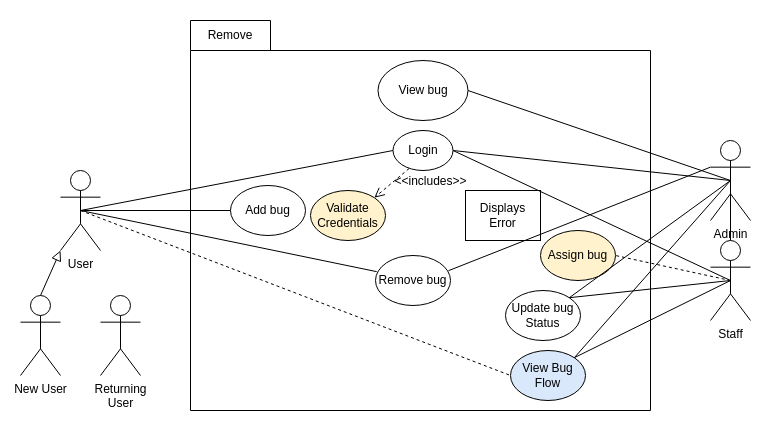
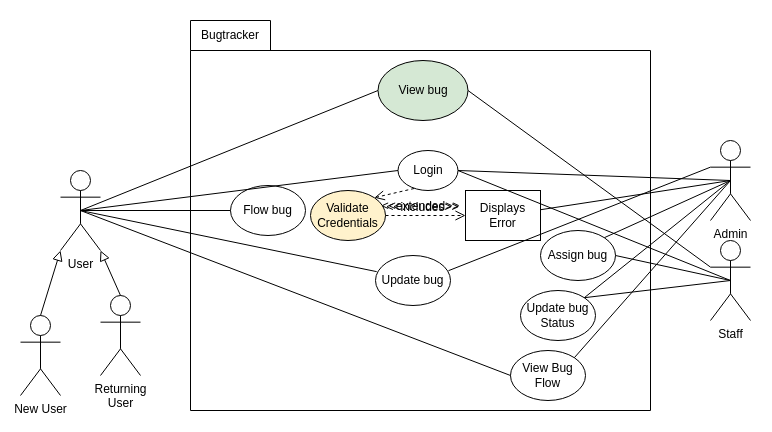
  <mxCell id="0" />
  <mxCell id="1" parent="0" />
  <mxCell id="2" value="" style="shape=folder;fontStyle=1;tabWidth=80;tabHeight=30;tabPosition=left;html=1;boundedLbl=1;" parent="1" vertex="1"><mxGeometry x="190" y="20" width="460" height="390" as="geometry" /></mxCell>
- <mxCell id="3" value="Remove" style="text;html=1;strokeColor=none;fillColor=none;align=center;verticalAlign=middle;whiteSpace=wrap;rounded=0;" parent="1" vertex="1"><mxGeometry x="190" y="20" width="80" height="30" as="geometry" /></mxCell>
+ <mxCell id="3" value="Bugtracker" style="text;html=1;strokeColor=none;fillColor=none;align=center;verticalAlign=middle;whiteSpace=wrap;rounded=0;" parent="1" vertex="1"><mxGeometry x="190" y="20" width="80" height="30" as="geometry" /></mxCell>
  <mxCell id="4" value="User" style="shape=umlActor;verticalLabelPosition=bottom;verticalAlign=top;html=1;outlineConnect=0;" parent="1" vertex="1"><mxGeometry x="60" y="170" width="40" height="80" as="geometry" /></mxCell>
  <mxCell id="5" value="Admin" style="shape=umlActor;verticalLabelPosition=bottom;verticalAlign=top;html=1;outlineConnect=0;" parent="1" vertex="1"><mxGeometry x="710" y="140" width="40" height="80" as="geometry" /></mxCell>
- <mxCell id="6" value="View bug" style="ellipse;whiteSpace=wrap;html=1;" parent="1" vertex="1"><mxGeometry x="377.5" y="60" width="90" height="60" as="geometry" /></mxCell>
- <mxCell id="7" value="Add bug" style="ellipse;whiteSpace=wrap;html=1;" parent="1" vertex="1"><mxGeometry x="230" y="185" width="75" height="50" as="geometry" /></mxCell>
+ <mxCell id="6" value="View bug" style="ellipse;whiteSpace=wrap;html=1;fillColor=#d5e8d4;" parent="1" vertex="1"><mxGeometry x="377.5" y="60" width="90" height="60" as="geometry" /></mxCell>
+ <mxCell id="7" value="Flow bug" style="ellipse;whiteSpace=wrap;html=1;" parent="1" vertex="1"><mxGeometry x="230" y="185" width="75" height="50" as="geometry" /></mxCell>
+ <mxCell id="8" value="" style="endArrow=none;html=1;entryX=0;entryY=0.5;entryDx=0;entryDy=0;exitX=0.5;exitY=0.5;exitDx=0;exitDy=0;exitPerimeter=0;" parent="1" source="4" target="6" edge="1"><mxGeometry width="50" height="50" relative="1" as="geometry"><mxPoint x="45" y="100" as="sourcePoint" /><mxPoint x="340.28" y="40" as="targetPoint" /></mxGeometry></mxCell>
  <mxCell id="9" value="" style="endArrow=none;html=1;entryX=0;entryY=0.5;entryDx=0;entryDy=0;exitX=0.5;exitY=0.5;exitDx=0;exitDy=0;exitPerimeter=0;" parent="1" source="4" target="7" edge="1"><mxGeometry width="50" height="50" relative="1" as="geometry"><mxPoint x="55" y="110" as="sourcePoint" /><mxPoint x="350.28" y="50" as="targetPoint" /></mxGeometry></mxCell>
- <mxCell id="10" value="Login" style="ellipse;whiteSpace=wrap;html=1;" parent="1" vertex="1"><mxGeometry x="392.5" y="130" width="60" height="40" as="geometry" /></mxCell>
- <mxCell id="11" value="" style="endArrow=none;html=1;entryX=1;entryY=0.5;entryDx=0;entryDy=0;exitX=0.5;exitY=0.5;exitDx=0;exitDy=0;exitPerimeter=0;" parent="1" source="5" target="6" edge="1"><mxGeometry width="50" height="50" relative="1" as="geometry"><mxPoint x="610" y="100" as="sourcePoint" /><mxPoint x="430.28" y="40" as="targetPoint" /></mxGeometry></mxCell>
- <mxCell id="12" value="Remove bug" style="ellipse;whiteSpace=wrap;html=1;" parent="1" vertex="1"><mxGeometry x="375" y="255" width="75" height="50" as="geometry" /></mxCell>
+ <mxCell id="10" value="Login" style="ellipse;whiteSpace=wrap;html=1;" parent="1" vertex="1"><mxGeometry x="397.5" y="150" width="60" height="40" as="geometry" /></mxCell>
+ <mxCell id="11" value="" style="endArrow=none;html=1;exitX=0.5;exitY=0.5;exitDx=0;exitDy=0;exitPerimeter=0;" parent="1" source="5" target="21" edge="1"><mxGeometry width="50" height="50" relative="1" as="geometry"><mxPoint x="610" y="100" as="sourcePoint" /><mxPoint x="430.28" y="40" as="targetPoint" /></mxGeometry></mxCell>
+ <mxCell id="12" value="Update bug" style="ellipse;whiteSpace=wrap;html=1;" parent="1" vertex="1"><mxGeometry x="375" y="255" width="75" height="50" as="geometry" /></mxCell>
  <mxCell id="13" value="" style="endArrow=none;html=1;entryX=0.016;entryY=0.323;entryDx=0;entryDy=0;exitX=0.5;exitY=0.5;exitDx=0;exitDy=0;exitPerimeter=0;entryPerimeter=0;" parent="1" source="4" target="12" edge="1"><mxGeometry width="50" height="50" relative="1" as="geometry"><mxPoint x="130" y="195" as="sourcePoint" /><mxPoint x="270" y="195" as="targetPoint" /></mxGeometry></mxCell>
- <mxCell id="14" value="Assign bug" style="ellipse;whiteSpace=wrap;html=1;fillColor=#fff2cc;" parent="1" vertex="1"><mxGeometry x="540" y="230" width="75" height="50" as="geometry" /></mxCell>
- <mxCell id="15" value="Update bug&lt;br&gt;Status" style="ellipse;whiteSpace=wrap;html=1;" parent="1" vertex="1"><mxGeometry x="505" y="290" width="75" height="50" as="geometry" /></mxCell>
- <mxCell id="16" value="" style="endArrow=none;html=1;exitX=0.5;exitY=0.5;exitDx=0;exitDy=0;exitPerimeter=0;" parent="1" source="5" target="29" edge="1"><mxGeometry width="50" height="50" relative="1" as="geometry"><mxPoint x="630" y="200" as="sourcePoint" /><mxPoint x="430" y="110" as="targetPoint" /></mxGeometry></mxCell>
+ <mxCell id="14" value="Assign bug" style="ellipse;whiteSpace=wrap;html=1;" parent="1" vertex="1"><mxGeometry x="540" y="230" width="75" height="50" as="geometry" /></mxCell>
+ <mxCell id="15" value="Update bug&lt;br&gt;Status" style="ellipse;whiteSpace=wrap;html=1;" parent="1" vertex="1"><mxGeometry x="520" y="290" width="75" height="50" as="geometry" /></mxCell>
+ <mxCell id="16" value="" style="endArrow=none;html=1;entryX=1;entryY=0;entryDx=0;entryDy=0;exitX=0.5;exitY=0.5;exitDx=0;exitDy=0;exitPerimeter=0;" parent="1" source="5" target="14" edge="1"><mxGeometry width="50" height="50" relative="1" as="geometry"><mxPoint x="630" y="200" as="sourcePoint" /><mxPoint x="430" y="110" as="targetPoint" /></mxGeometry></mxCell>
  <mxCell id="17" value="" style="endArrow=none;html=1;entryX=1;entryY=0;entryDx=0;entryDy=0;exitX=0.5;exitY=0.5;exitDx=0;exitDy=0;exitPerimeter=0;" parent="1" source="5" target="15" edge="1"><mxGeometry width="50" height="50" relative="1" as="geometry"><mxPoint x="630" y="200" as="sourcePoint" /><mxPoint x="510" y="190" as="targetPoint" /></mxGeometry></mxCell>
  <mxCell id="18" value="" style="endArrow=none;html=1;entryX=1;entryY=0.5;entryDx=0;entryDy=0;exitX=0.5;exitY=0.5;exitDx=0;exitDy=0;exitPerimeter=0;" parent="1" source="5" target="10" edge="1"><mxGeometry width="50" height="50" relative="1" as="geometry"><mxPoint x="680" y="270" as="sourcePoint" /><mxPoint x="550" y="260" as="targetPoint" /></mxGeometry></mxCell>
  <mxCell id="19" value="" style="endArrow=none;html=1;entryX=0;entryY=0.5;entryDx=0;entryDy=0;exitX=0.5;exitY=0.5;exitDx=0;exitDy=0;exitPerimeter=0;" parent="1" source="4" target="10" edge="1"><mxGeometry width="50" height="50" relative="1" as="geometry"><mxPoint x="100" y="185" as="sourcePoint" /><mxPoint x="230" y="230" as="targetPoint" /></mxGeometry></mxCell>
  <mxCell id="20" value="Validate&lt;br&gt;Credentials" style="ellipse;whiteSpace=wrap;html=1;fillColor=#fff2cc;" parent="1" vertex="1"><mxGeometry x="310" y="190" width="75" height="50" as="geometry" /></mxCell>
  <mxCell id="21" value="Displays Error" style="whiteSpace=wrap;html=1;rounded=0;" parent="1" vertex="1"><mxGeometry x="465" y="190" width="75" height="50" as="geometry" /></mxCell>
  <mxCell id="22" value="&lt;font style=&quot;font-size: 12px;&quot;&gt;&amp;lt;&amp;lt;includes&amp;gt;&amp;gt;&lt;/font&gt;" style="endArrow=open;startArrow=none;endFill=0;startFill=0;endSize=8;html=1;verticalAlign=bottom;dashed=1;labelBackgroundColor=none;exitX=0.268;exitY=0.95;exitDx=0;exitDy=0;entryX=1;entryY=0;entryDx=0;entryDy=0;exitPerimeter=0;fontSize=12;" parent="1" source="10" target="20" edge="1"><mxGeometry x="-1" y="31" width="160" relative="1" as="geometry"><mxPoint x="280" y="240" as="sourcePoint" /><mxPoint x="440" y="240" as="targetPoint" /><mxPoint x="1" y="-2" as="offset" /></mxGeometry></mxCell>
  <mxCell id="23" value="Returning&lt;br&gt;User" style="shape=umlActor;verticalLabelPosition=bottom;verticalAlign=top;html=1;outlineConnect=0;" parent="1" vertex="1"><mxGeometry x="100" y="295" width="40" height="80" as="geometry" /></mxCell>
- <mxCell id="24" value="New User" style="shape=umlActor;verticalLabelPosition=bottom;verticalAlign=top;html=1;outlineConnect=0;" parent="1" vertex="1"><mxGeometry x="20" y="295" width="40" height="80" as="geometry" /></mxCell>
+ <mxCell id="24" value="New User" style="shape=umlActor;verticalLabelPosition=bottom;verticalAlign=top;html=1;outlineConnect=0;" parent="1" vertex="1"><mxGeometry x="20" y="315" width="40" height="80" as="geometry" /></mxCell>
  <mxCell id="25" value="" style="endArrow=block;html=1;rounded=0;align=center;verticalAlign=bottom;endFill=0;labelBackgroundColor=none;endSize=8;exitX=0.5;exitY=0;exitDx=0;exitDy=0;exitPerimeter=0;entryX=0;entryY=1;entryDx=0;entryDy=0;entryPerimeter=0;" parent="1" source="24" target="4" edge="1"><mxGeometry relative="1" as="geometry"><mxPoint x="300" y="285" as="sourcePoint" /><mxPoint x="460" y="285" as="targetPoint" /></mxGeometry></mxCell>
  <mxCell id="26" value="" style="resizable=0;html=1;align=center;verticalAlign=top;labelBackgroundColor=none;" parent="25" connectable="0" vertex="1"><mxGeometry relative="1" as="geometry" /></mxCell>
+ <mxCell id="27" value="" style="endArrow=block;html=1;rounded=0;align=center;verticalAlign=bottom;endFill=0;labelBackgroundColor=none;endSize=8;exitX=0.5;exitY=0;exitDx=0;exitDy=0;exitPerimeter=0;entryX=1;entryY=1;entryDx=0;entryDy=0;entryPerimeter=0;" parent="1" source="23" target="4" edge="1"><mxGeometry relative="1" as="geometry"><mxPoint x="50" y="325" as="sourcePoint" /><mxPoint x="72.222" y="275" as="targetPoint" /></mxGeometry></mxCell>
+ <mxCell id="28" value="" style="resizable=0;html=1;align=center;verticalAlign=top;labelBackgroundColor=none;" parent="27" connectable="0" vertex="1"><mxGeometry relative="1" as="geometry" /></mxCell>
  <mxCell id="29" value="Staff" style="shape=umlActor;verticalLabelPosition=bottom;verticalAlign=top;html=1;outlineConnect=0;" parent="1" vertex="1"><mxGeometry x="710" y="240" width="40" height="80" as="geometry" /></mxCell>
- <mxCell id="30" value="View Bug Flow" style="ellipse;whiteSpace=wrap;html=1;fillColor=#dae8fc;" parent="1" vertex="1"><mxGeometry x="510" y="350" width="75" height="50" as="geometry" /></mxCell>
+ <mxCell id="30" value="View Bug Flow" style="ellipse;whiteSpace=wrap;html=1;" parent="1" vertex="1"><mxGeometry x="510" y="350" width="75" height="50" as="geometry" /></mxCell>
  <mxCell id="31" value="" style="endArrow=none;html=1;entryX=1;entryY=0;entryDx=0;entryDy=0;exitX=0.5;exitY=0.5;exitDx=0;exitDy=0;exitPerimeter=0;" parent="1" source="5" target="30" edge="1"><mxGeometry width="50" height="50" relative="1" as="geometry"><mxPoint x="680" y="180" as="sourcePoint" /><mxPoint x="524.017" y="297.322" as="targetPoint" /></mxGeometry></mxCell>
- <mxCell id="32" value="" style="endArrow=none;html=1;entryX=1;entryY=0;entryDx=0;entryDy=0;exitX=0.5;exitY=0.5;exitDx=0;exitDy=0;exitPerimeter=0;" parent="1" source="29" target="30" edge="1"><mxGeometry width="50" height="50" relative="1" as="geometry"><mxPoint x="680" y="180" as="sourcePoint" /><mxPoint x="524.017" y="357.322" as="targetPoint" /></mxGeometry></mxCell>
+ <mxCell id="33" value="" style="endArrow=none;html=1;entryX=1;entryY=0.5;entryDx=0;entryDy=0;exitX=0;exitY=0.333;exitDx=0;exitDy=0;exitPerimeter=0;" parent="1" source="29" target="6" edge="1"><mxGeometry width="50" height="50" relative="1" as="geometry"><mxPoint x="700" y="200" as="sourcePoint" /><mxPoint x="544.017" y="377.322" as="targetPoint" /></mxGeometry></mxCell>
  <mxCell id="34" value="" style="endArrow=none;html=1;entryX=1;entryY=0.5;entryDx=0;entryDy=0;exitX=0.5;exitY=0.5;exitDx=0;exitDy=0;exitPerimeter=0;" parent="1" source="29" target="10" edge="1"><mxGeometry width="50" height="50" relative="1" as="geometry"><mxPoint x="750" y="110" as="sourcePoint" /><mxPoint x="415.28" y="160" as="targetPoint" /></mxGeometry></mxCell>
- <mxCell id="35" value="" style="endArrow=none;html=1;entryX=1;entryY=0.5;entryDx=0;entryDy=0;exitX=0.5;exitY=0.5;exitDx=0;exitDy=0;exitPerimeter=0;dashed=1;" parent="1" source="29" target="14" edge="1"><mxGeometry width="50" height="50" relative="1" as="geometry"><mxPoint x="750" y="210" as="sourcePoint" /><mxPoint x="635" y="365" as="targetPoint" /></mxGeometry></mxCell>
- <mxCell id="36" value="" style="endArrow=none;html=1;entryX=0;entryY=0.5;entryDx=0;entryDy=0;exitX=0.5;exitY=0.5;exitDx=0;exitDy=0;exitPerimeter=0;dashed=1;" parent="1" source="4" target="30" edge="1"><mxGeometry width="50" height="50" relative="1" as="geometry"><mxPoint x="90" y="235" as="sourcePoint" /><mxPoint x="220" y="315" as="targetPoint" /></mxGeometry></mxCell>
+ <mxCell id="35" value="" style="endArrow=none;html=1;entryX=1;entryY=0.5;entryDx=0;entryDy=0;exitX=0.5;exitY=0.5;exitDx=0;exitDy=0;exitPerimeter=0;" parent="1" source="29" target="14" edge="1"><mxGeometry width="50" height="50" relative="1" as="geometry"><mxPoint x="750" y="210" as="sourcePoint" /><mxPoint x="635" y="365" as="targetPoint" /></mxGeometry></mxCell>
+ <mxCell id="36" value="" style="endArrow=none;html=1;entryX=0;entryY=0.5;entryDx=0;entryDy=0;exitX=0.5;exitY=0.5;exitDx=0;exitDy=0;exitPerimeter=0;" parent="1" source="4" target="30" edge="1"><mxGeometry width="50" height="50" relative="1" as="geometry"><mxPoint x="90" y="235" as="sourcePoint" /><mxPoint x="220" y="315" as="targetPoint" /></mxGeometry></mxCell>
  <mxCell id="37" value="" style="endArrow=none;html=1;entryX=1;entryY=0;entryDx=0;entryDy=0;exitX=0.5;exitY=0.5;exitDx=0;exitDy=0;exitPerimeter=0;" parent="1" source="29" target="15" edge="1"><mxGeometry width="50" height="50" relative="1" as="geometry"><mxPoint x="740" y="290" as="sourcePoint" /><mxPoint x="603.838" y="367.204" as="targetPoint" /></mxGeometry></mxCell>
  <mxCell id="38" value="" style="endArrow=none;html=1;entryX=0.973;entryY=0.304;entryDx=0;entryDy=0;exitX=0;exitY=0.333;exitDx=0;exitDy=0;exitPerimeter=0;entryPerimeter=0;" parent="1" source="5" target="12" edge="1"><mxGeometry width="50" height="50" relative="1" as="geometry"><mxPoint x="90" y="220" as="sourcePoint" /><mxPoint x="271.2" y="336.15" as="targetPoint" /></mxGeometry></mxCell>
+ <mxCell id="39" value="&lt;font style=&quot;font-size: 12px;&quot;&gt;&amp;lt;&amp;lt;extended&amp;gt;&amp;gt;&lt;/font&gt;" style="endArrow=open;startArrow=none;endFill=0;startFill=0;endSize=8;html=1;verticalAlign=bottom;dashed=1;labelBackgroundColor=none;exitX=1;exitY=0.5;exitDx=0;exitDy=0;entryX=0;entryY=0.5;entryDx=0;entryDy=0;fontSize=12;" edge="1" parent="1" source="20" target="21"><mxGeometry x="-0.125" width="160" relative="1" as="geometry"><mxPoint x="418.58" y="178" as="sourcePoint" /><mxPoint x="403.838" y="207.204" as="targetPoint" /><mxPoint as="offset" /></mxGeometry></mxCell>
